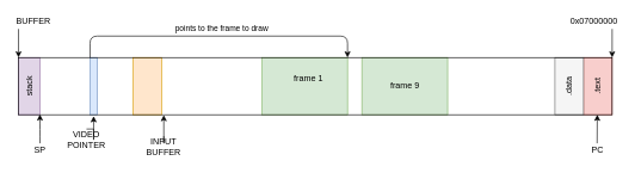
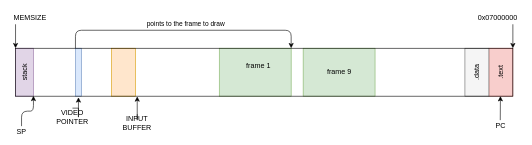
  <mxCell id="0" />
  <mxCell id="1" parent="0" />
  <mxCell id="2" value="" style="rounded=0;whiteSpace=wrap;html=1;fillColor=#dae8fc;strokeColor=#6c8ebf;" parent="1" vertex="1"><mxGeometry x="125" y="80" width="10" height="80" as="geometry" /></mxCell>
  <mxCell id="3" value="" style="rounded=0;whiteSpace=wrap;html=1;fillColor=#d5e8d4;strokeColor=#82b366;" parent="1" vertex="1"><mxGeometry x="505" y="80" width="120" height="80" as="geometry" /></mxCell>
  <mxCell id="4" value="" style="rounded=0;whiteSpace=wrap;html=1;fillColor=#d5e8d4;strokeColor=#82b366;" parent="1" vertex="1"><mxGeometry x="365" y="80" width="120" height="80" as="geometry" /></mxCell>
  <mxCell id="5" value="" style="rounded=0;whiteSpace=wrap;html=1;fillColor=#ffe6cc;strokeColor=#d79b00;" parent="1" vertex="1"><mxGeometry x="185" y="80" width="40" height="80" as="geometry" /></mxCell>
  <mxCell id="6" value="" style="rounded=0;whiteSpace=wrap;html=1;fillColor=#f8cecc;strokeColor=#b85450;" parent="1" vertex="1"><mxGeometry x="815" y="80" width="40" height="80" as="geometry" /></mxCell>
  <mxCell id="7" value="" style="rounded=0;whiteSpace=wrap;html=1;fillColor=#e1d5e7;strokeColor=#9673a6;" parent="1" vertex="1"><mxGeometry x="25" y="80" width="30" height="80" as="geometry" /></mxCell>
  <mxCell id="8" value="points to the frame to draw" style="endArrow=classic;html=1;edgeStyle=orthogonalEdgeStyle;entryX=1;entryY=0;entryDx=0;entryDy=0;" parent="1" target="4" edge="1"><mxGeometry x="0.017" y="10" width="50" height="50" relative="1" as="geometry"><mxPoint x="125" y="80" as="sourcePoint" /><mxPoint x="465" y="60" as="targetPoint" /><Array as="points"><mxPoint x="125" y="50" /><mxPoint x="485" y="50" /></Array><mxPoint as="offset" /></mxGeometry></mxCell>
  <mxCell id="9" value="" style="endArrow=classic;html=1;exitX=0.5;exitY=0;exitDx=0;exitDy=0;edgeStyle=orthogonalEdgeStyle;entryX=0.036;entryY=0.994;entryDx=0;entryDy=0;entryPerimeter=0;" parent="1" source="11" target="27" edge="1"><mxGeometry width="50" height="50" relative="1" as="geometry"><mxPoint x="52" y="200" as="sourcePoint" /><mxPoint x="52" y="162" as="targetPoint" /></mxGeometry></mxCell>
  <mxCell id="10" value="" style="endArrow=classic;html=1;entryX=0.975;entryY=1;entryDx=0;entryDy=0;entryPerimeter=0;" parent="1" target="27" edge="1"><mxGeometry width="50" height="50" relative="1" as="geometry"><mxPoint x="834" y="200" as="sourcePoint" /><mxPoint x="855" y="160" as="targetPoint" /></mxGeometry></mxCell>
- <mxCell id="11" value="SP" style="text;html=1;strokeColor=none;fillColor=none;align=center;verticalAlign=middle;whiteSpace=wrap;rounded=0;" parent="1" vertex="1"><mxGeometry x="35" y="200" width="40" height="20" as="geometry" /></mxCell>
+ <mxCell id="11" value="SP" style="text;html=1;strokeColor=none;fillColor=none;align=center;verticalAlign=middle;whiteSpace=wrap;rounded=0;" parent="1" vertex="1"><mxGeometry x="15" y="210" width="40" height="20" as="geometry" /></mxCell>
  <mxCell id="12" value="PC" style="text;html=1;strokeColor=none;fillColor=none;align=center;verticalAlign=middle;whiteSpace=wrap;rounded=0;" parent="1" vertex="1"><mxGeometry x="815" y="200" width="40" height="20" as="geometry" /></mxCell>
  <mxCell id="13" value="frame 1" style="text;html=1;strokeColor=none;fillColor=none;align=center;verticalAlign=middle;whiteSpace=wrap;rounded=0;" parent="1" vertex="1"><mxGeometry x="397.5" y="100" width="65" height="20" as="geometry" /></mxCell>
  <mxCell id="14" value="frame 9" style="text;html=1;strokeColor=none;fillColor=none;align=center;verticalAlign=middle;whiteSpace=wrap;rounded=0;" parent="1" vertex="1"><mxGeometry x="532.5" y="110" width="65" height="20" as="geometry" /></mxCell>
  <mxCell id="15" style="edgeStyle=orthogonalEdgeStyle;rounded=0;orthogonalLoop=1;jettySize=auto;html=1;exitX=0.5;exitY=0;exitDx=0;exitDy=0;" parent="1" source="16" edge="1"><mxGeometry relative="1" as="geometry"><mxPoint x="130" y="162" as="targetPoint" /><Array as="points"><mxPoint x="130" y="195" /><mxPoint x="130" y="195" /></Array></mxGeometry></mxCell>
  <mxCell id="16" value="VIDEO&lt;br&gt;POINTER" style="text;html=1;strokeColor=none;fillColor=none;align=center;verticalAlign=middle;whiteSpace=wrap;rounded=0;" parent="1" vertex="1"><mxGeometry x="86.88" y="180" width="66.25" height="30" as="geometry" /></mxCell>
  <mxCell id="17" style="edgeStyle=orthogonalEdgeStyle;rounded=0;orthogonalLoop=1;jettySize=auto;html=1;exitX=0.5;exitY=0;exitDx=0;exitDy=0;entryX=0.201;entryY=1.006;entryDx=0;entryDy=0;entryPerimeter=0;" parent="1" source="18" edge="1"><mxGeometry relative="1" as="geometry"><Array as="points"><mxPoint x="228.25" y="200" /><mxPoint x="228.25" y="161" /></Array><mxPoint x="228.08" y="160.48" as="targetPoint" /></mxGeometry></mxCell>
  <mxCell id="18" value="INPUT&lt;br&gt;BUFFER" style="text;html=1;strokeColor=none;fillColor=none;align=center;verticalAlign=middle;whiteSpace=wrap;rounded=0;" parent="1" vertex="1"><mxGeometry x="195" y="190" width="66.25" height="30" as="geometry" /></mxCell>
  <mxCell id="19" value="" style="rounded=0;whiteSpace=wrap;html=1;fillColor=#f5f5f5;strokeColor=#666666;fontColor=#333333;" parent="1" vertex="1"><mxGeometry x="775" y="80" width="40" height="80" as="geometry" /></mxCell>
  <mxCell id="20" value="stack" style="text;html=1;strokeColor=none;fillColor=none;align=center;verticalAlign=middle;whiteSpace=wrap;rounded=0;rotation=-90;" parent="1" vertex="1"><mxGeometry x="20" y="110" width="40" height="20" as="geometry" /></mxCell>
  <mxCell id="21" value="" style="endArrow=classic;html=1;entryX=1;entryY=0;entryDx=0;entryDy=0;" parent="1" target="6" edge="1"><mxGeometry width="50" height="50" relative="1" as="geometry"><mxPoint x="855" y="40" as="sourcePoint" /><mxPoint x="855" y="30" as="targetPoint" /></mxGeometry></mxCell>
  <mxCell id="22" value="0x07000000" style="text;html=1;strokeColor=none;fillColor=none;align=right;verticalAlign=middle;whiteSpace=wrap;rounded=0;" parent="1" vertex="1"><mxGeometry x="785" y="20" width="80" height="20" as="geometry" /></mxCell>
- <mxCell id="23" value="BUFFER" style="text;html=1;strokeColor=none;fillColor=none;align=left;verticalAlign=middle;whiteSpace=wrap;rounded=0;" parent="1" vertex="1"><mxGeometry x="20" y="20" width="80" height="20" as="geometry" /></mxCell>
+ <mxCell id="23" value="MEMSIZE" style="text;html=1;strokeColor=none;fillColor=none;align=left;verticalAlign=middle;whiteSpace=wrap;rounded=0;" parent="1" vertex="1"><mxGeometry x="20" y="20" width="80" height="20" as="geometry" /></mxCell>
  <mxCell id="24" value="" style="endArrow=classic;html=1;entryX=0;entryY=0;entryDx=0;entryDy=0;" parent="1" target="7" edge="1"><mxGeometry width="50" height="50" relative="1" as="geometry"><mxPoint x="25" y="40" as="sourcePoint" /><mxPoint x="65" y="0" as="targetPoint" /></mxGeometry></mxCell>
  <mxCell id="25" value=".text" style="text;html=1;strokeColor=none;fillColor=none;align=center;verticalAlign=middle;whiteSpace=wrap;rounded=0;rotation=-90;" parent="1" vertex="1"><mxGeometry x="815" y="110" width="40" height="20" as="geometry" /></mxCell>
  <mxCell id="26" value=".data" style="text;html=1;strokeColor=none;fillColor=none;align=center;verticalAlign=middle;whiteSpace=wrap;rounded=0;rotation=-90;" parent="1" vertex="1"><mxGeometry x="775" y="110" width="40" height="20" as="geometry" /></mxCell>
  <mxCell id="27" value="" style="rounded=0;whiteSpace=wrap;html=1;fillColor=none;" parent="1" vertex="1"><mxGeometry x="25" y="80" width="830" height="80" as="geometry" /></mxCell>
